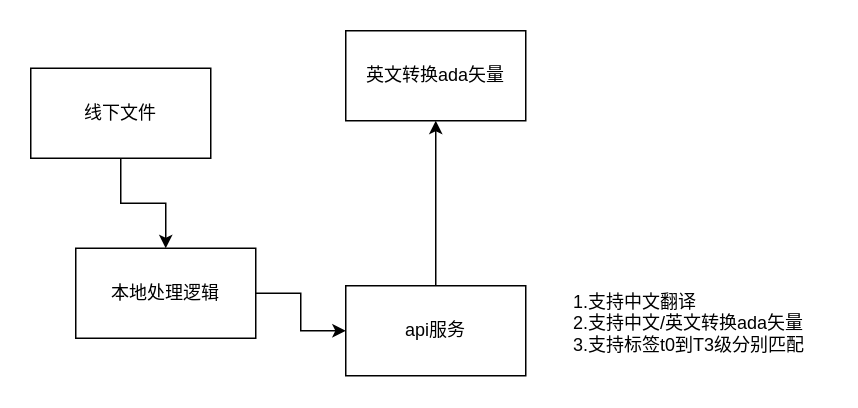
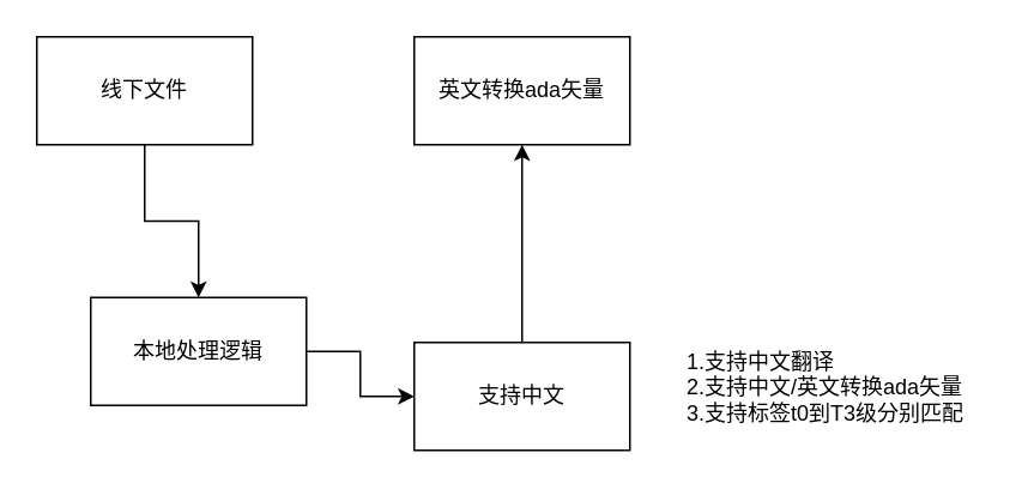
  <mxCell id="0" />
  <mxCell id="1" parent="0" />
  <mxCell id="2" value="" style="edgeStyle=orthogonalEdgeStyle;rounded=0;orthogonalLoop=1;jettySize=auto;html=1;" edge="1" parent="1" source="3" target="5"><mxGeometry relative="1" as="geometry" /></mxCell>
- <mxCell id="3" value="线下文件" style="rounded=0;whiteSpace=wrap;html=1;" vertex="1" parent="1"><mxGeometry x="20" y="45" width="120" height="60" as="geometry" /></mxCell>
+ <mxCell id="3" value="线下文件" style="rounded=0;whiteSpace=wrap;html=1;" vertex="1" parent="1"><mxGeometry x="20" y="20" width="120" height="60" as="geometry" /></mxCell>
  <mxCell id="4" style="edgeStyle=orthogonalEdgeStyle;rounded=0;orthogonalLoop=1;jettySize=auto;html=1;entryX=0;entryY=0.5;entryDx=0;entryDy=0;" edge="1" parent="1" source="5" target="8"><mxGeometry relative="1" as="geometry" /></mxCell>
  <mxCell id="5" value="本地处理逻辑" style="whiteSpace=wrap;html=1;rounded=0;" vertex="1" parent="1"><mxGeometry x="50" y="165" width="120" height="60" as="geometry" /></mxCell>
  <mxCell id="6" value="英文转换ada矢量" style="rounded=0;whiteSpace=wrap;html=1;" vertex="1" parent="1"><mxGeometry x="230" y="20" width="120" height="60" as="geometry" /></mxCell>
  <mxCell id="7" style="edgeStyle=orthogonalEdgeStyle;rounded=0;orthogonalLoop=1;jettySize=auto;html=1;entryX=0.5;entryY=1;entryDx=0;entryDy=0;" edge="1" parent="1" source="8" target="6"><mxGeometry relative="1" as="geometry" /></mxCell>
- <mxCell id="8" value="api服务" style="rounded=0;whiteSpace=wrap;html=1;" vertex="1" parent="1"><mxGeometry x="230" y="190" width="120" height="60" as="geometry" /></mxCell>
+ <mxCell id="8" value="支持中文" style="rounded=0;whiteSpace=wrap;html=1;" vertex="1" parent="1"><mxGeometry x="230" y="190" width="120" height="60" as="geometry" /></mxCell>
  <mxCell id="9" value="&lt;div&gt;1.支持中文翻译&lt;/div&gt;&lt;div&gt;2.支持中文/英文转换ada矢量&lt;/div&gt;&lt;div&gt;3.支持标签t0到T3级分别匹配&lt;/div&gt;" style="text;html=1;align=left;verticalAlign=middle;whiteSpace=wrap;rounded=0;" vertex="1" parent="1"><mxGeometry x="380" y="200" width="170" height="30" as="geometry" /></mxCell>
